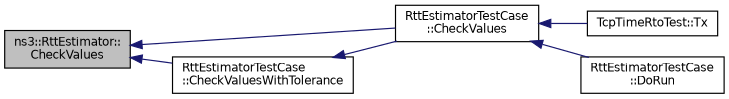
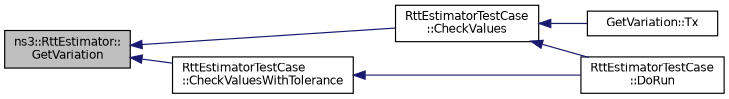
  digraph {
    rankdir=LR
    node [color=black fillcolor=white fontname=Helvetica fontsize=10 shape=record style=filled]
    edge [color=midnightblue dir=back fontname=Helvetica fontsize=10 labelfontname=Helvetica labelfontsize=10 style=solid]
-   n1 [fillcolor=grey75 fontcolor=black height=0.2 label="ns3::RttEstimator::\lCheckValues" width=0.4]
+   n1 [fillcolor=grey75 fontcolor=black height=0.2 label="ns3::RttEstimator::\lGetVariation" width=0.4]
    n2 [height=0.2 label="RttEstimatorTestCase\l::CheckValues" width=0.4]
    n3 [height=0.2 label="RttEstimatorTestCase\l::CheckValuesWithTolerance" width=0.4]
    n4 [height=0.2 label="RttEstimatorTestCase\l::DoRun" width=0.4]
-   n5 [height=0.2 label="TcpTimeRtoTest::Tx" width=0.4]
+   n5 [height=0.2 label="GetVariation::Tx" width=0.4]
    n1 -> n2
    n1 -> n3
    n2 -> n4
    n2 -> n5
-   n3 -> n2
+   n3 -> n4
  }
